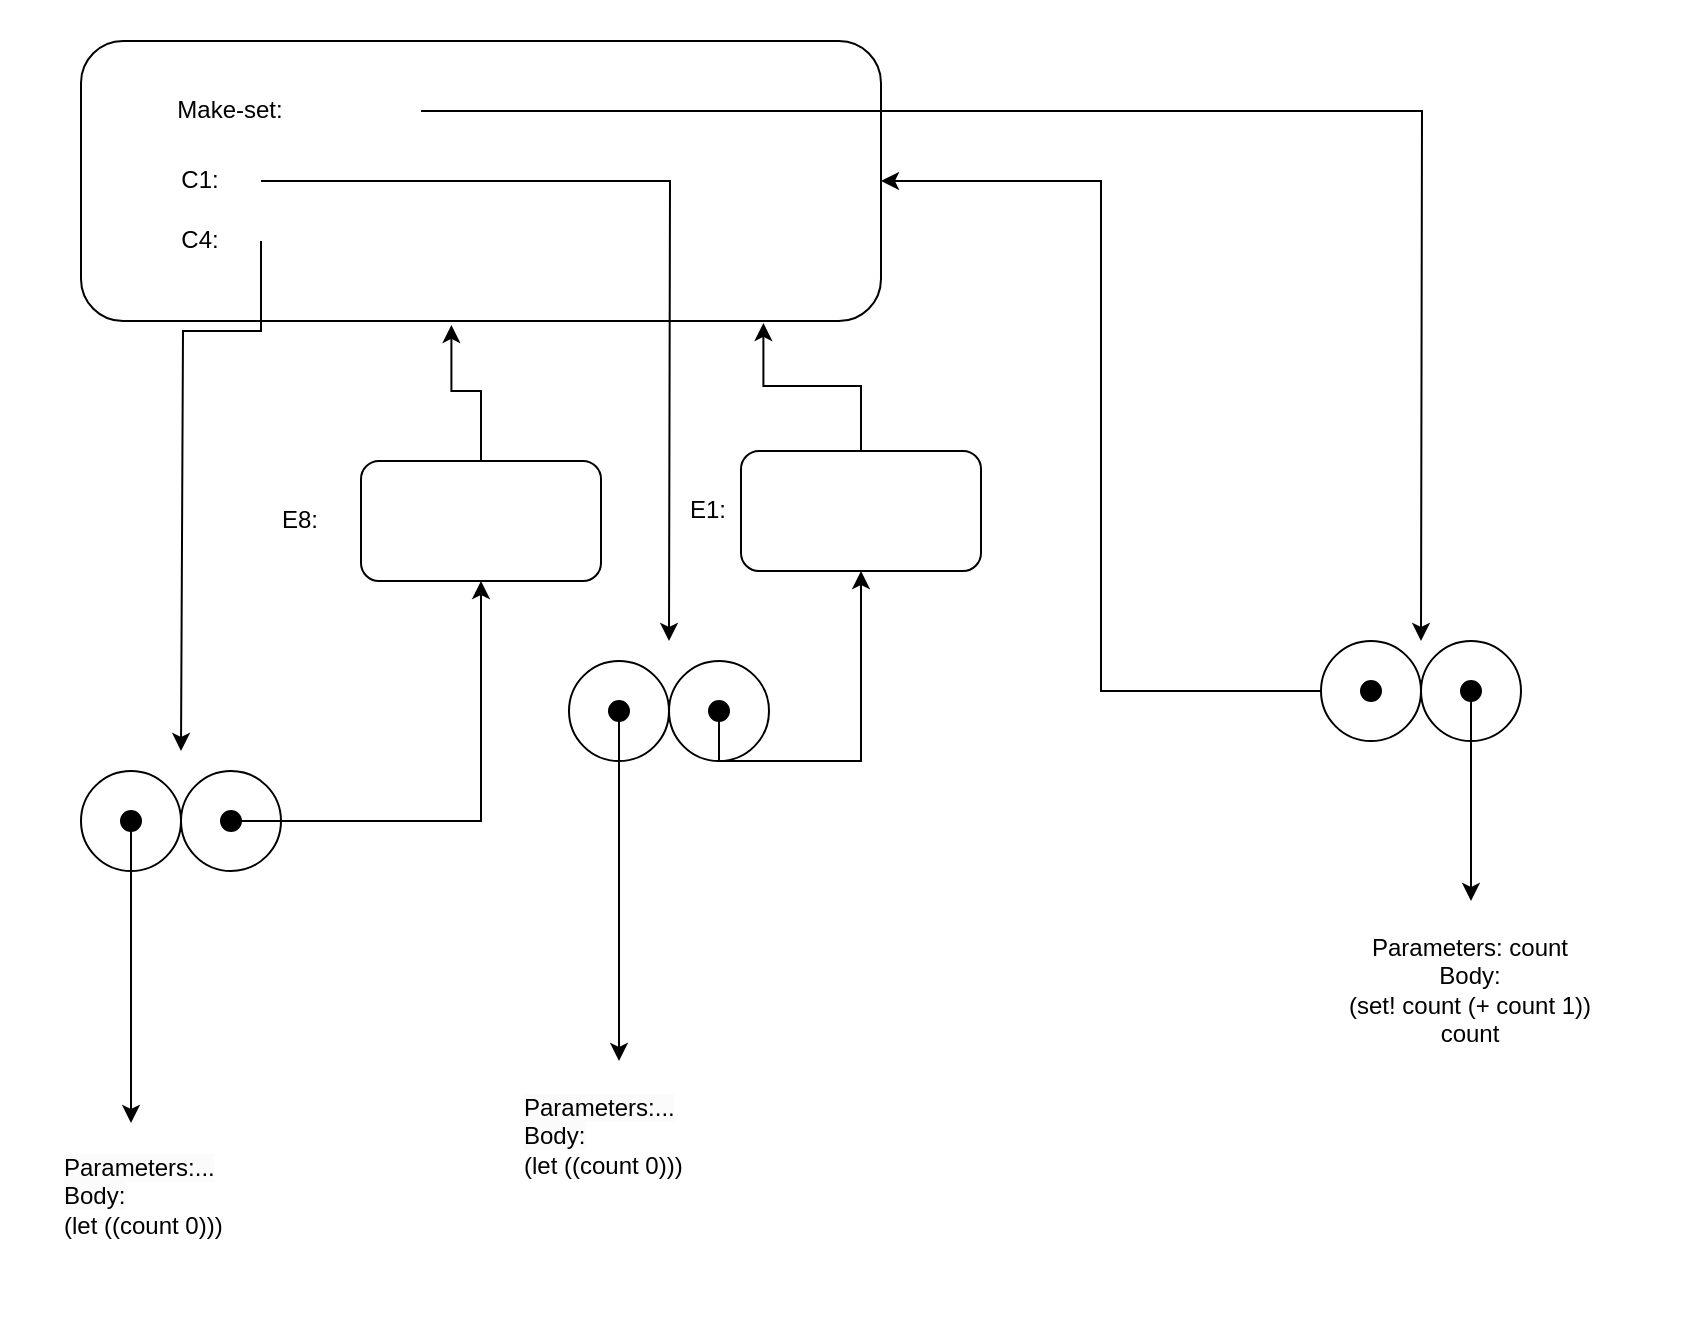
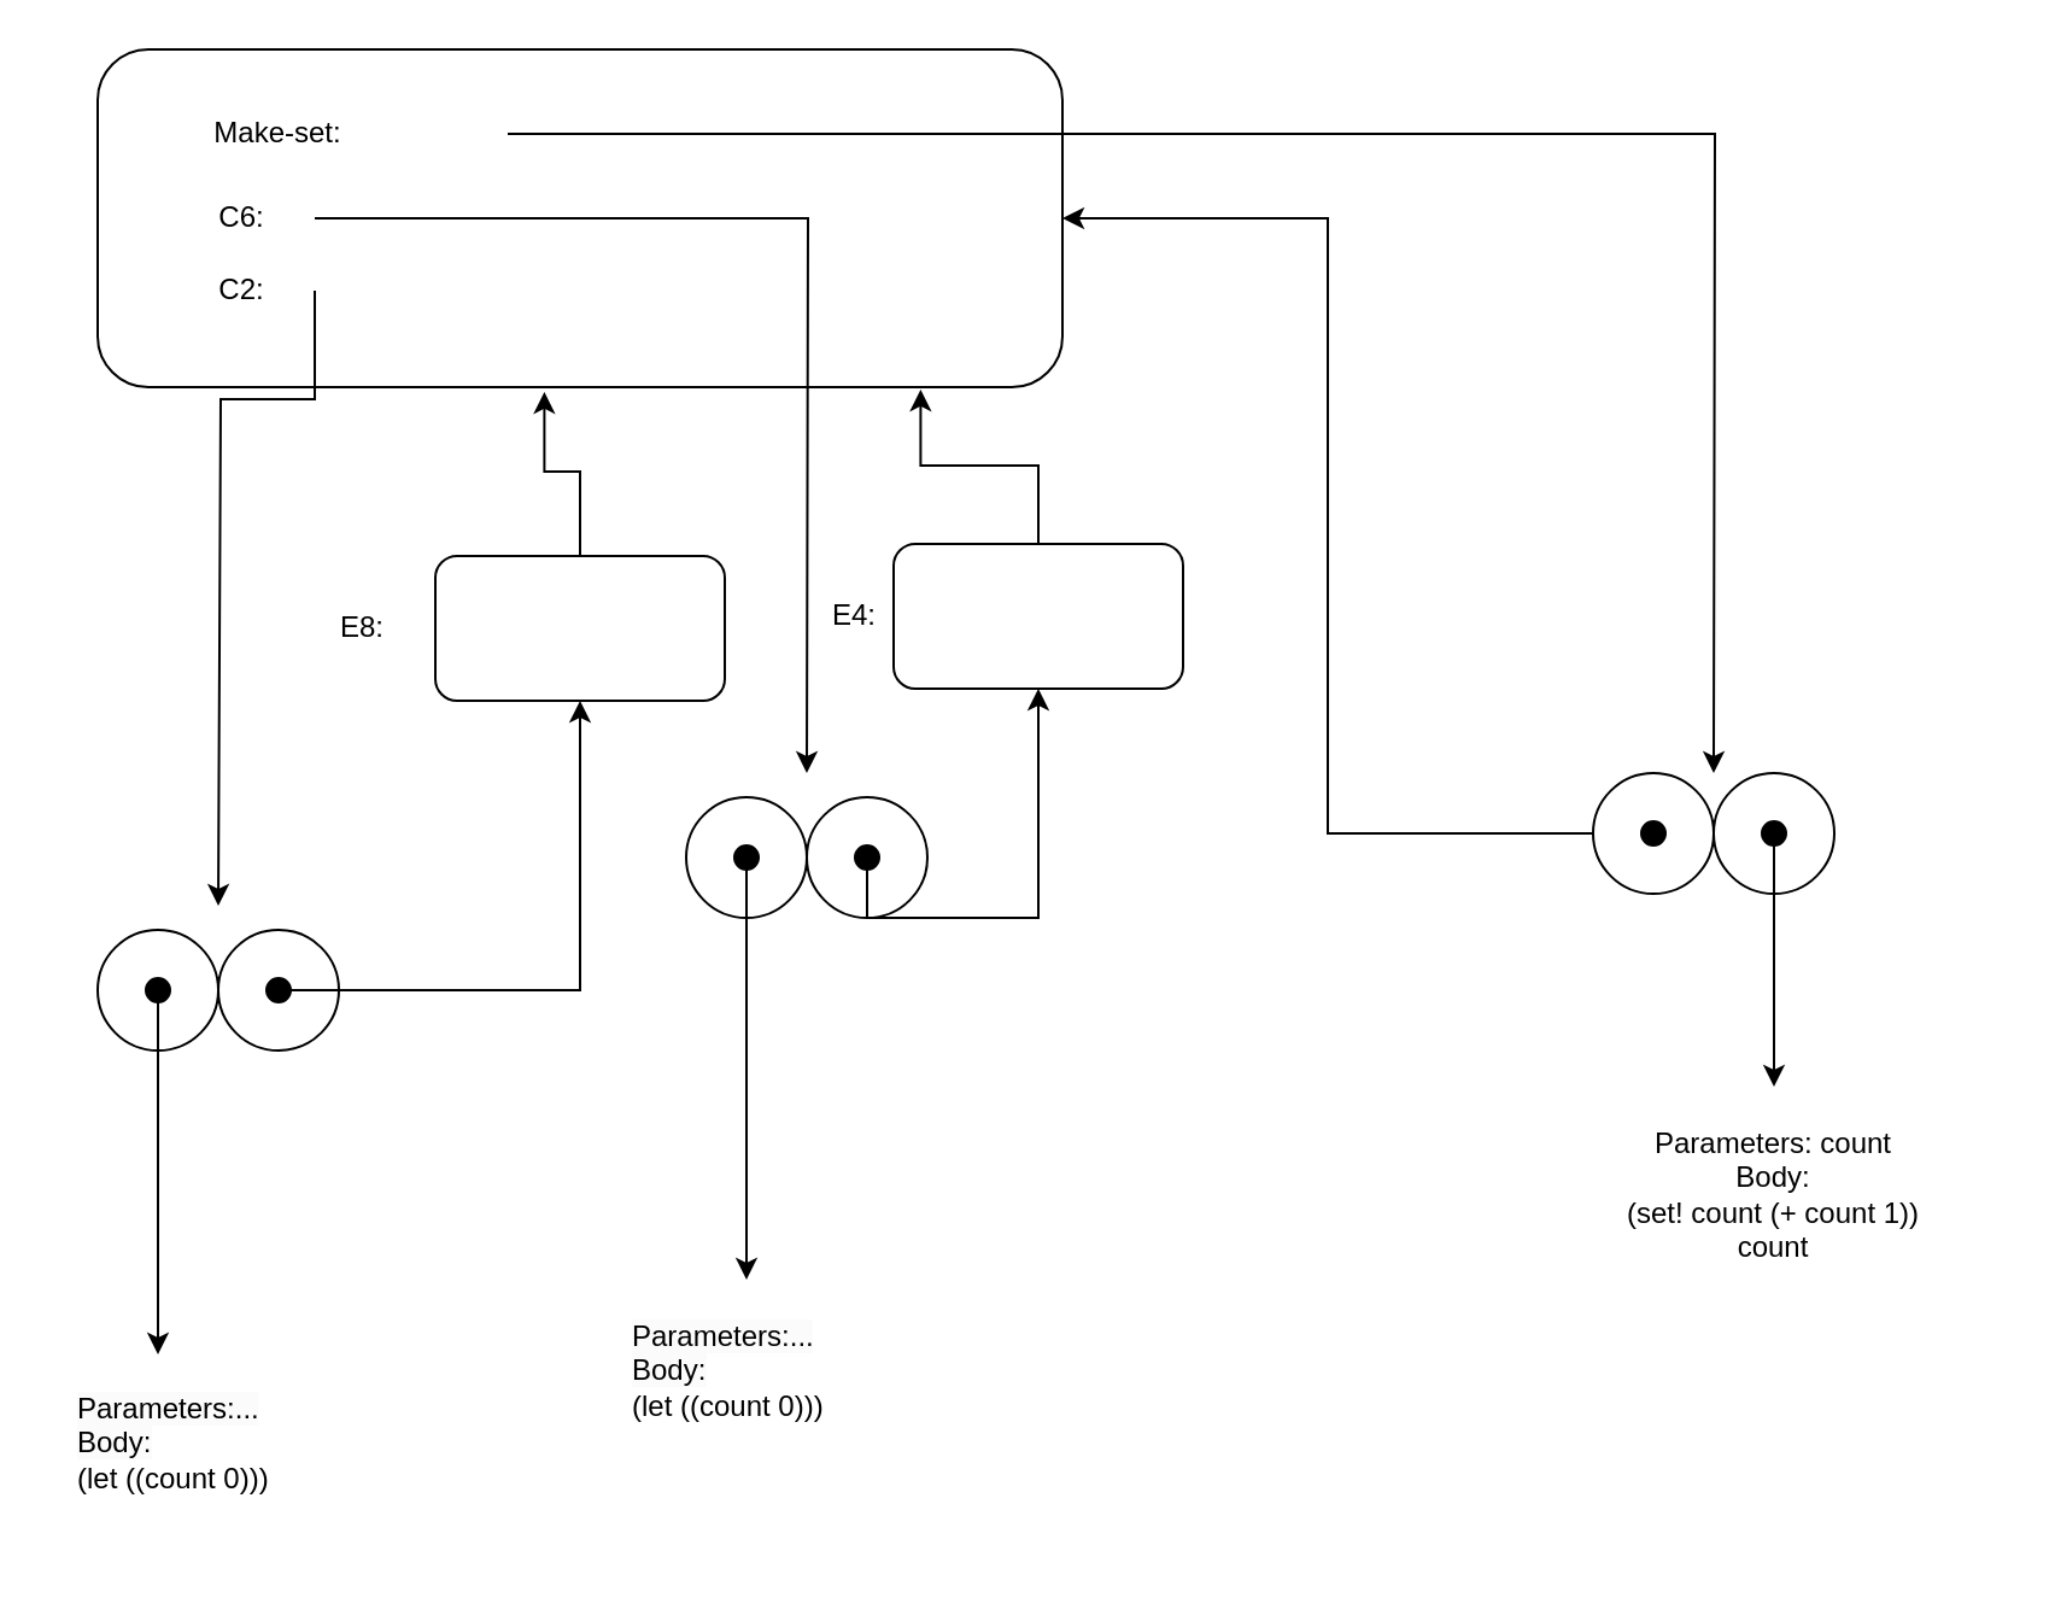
  <mxCell id="0" />
  <mxCell id="1" parent="0" />
  <mxCell id="2" value="" style="rounded=1;whiteSpace=wrap;html=1;" vertex="1" parent="1"><mxGeometry x="40" y="20" width="400" height="140" as="geometry" /></mxCell>
  <mxCell id="3" style="edgeStyle=orthogonalEdgeStyle;rounded=0;orthogonalLoop=1;jettySize=auto;html=1;exitX=1;exitY=0.5;exitDx=0;exitDy=0;" edge="1" parent="1" source="4"><mxGeometry relative="1" as="geometry"><mxPoint x="710" y="320" as="targetPoint" /></mxGeometry></mxCell>
  <mxCell id="4" value="Make-set:" style="text;html=1;strokeColor=none;fillColor=none;align=center;verticalAlign=middle;whiteSpace=wrap;rounded=0;" vertex="1" parent="1"><mxGeometry x="20" y="40" width="190" height="30" as="geometry" /></mxCell>
  <mxCell id="5" style="edgeStyle=orthogonalEdgeStyle;rounded=0;orthogonalLoop=1;jettySize=auto;html=1;" edge="1" parent="1" source="6"><mxGeometry relative="1" as="geometry"><mxPoint x="334" y="320" as="targetPoint" /><mxPoint x="-96" y="130" as="sourcePoint" /></mxGeometry></mxCell>
- <mxCell id="6" value="C1:" style="text;html=1;strokeColor=none;fillColor=none;align=center;verticalAlign=middle;whiteSpace=wrap;rounded=0;" vertex="1" parent="1"><mxGeometry x="70" y="75" width="60" height="30" as="geometry" /></mxCell>
+ <mxCell id="6" value="C6:" style="text;html=1;strokeColor=none;fillColor=none;align=center;verticalAlign=middle;whiteSpace=wrap;rounded=0;" vertex="1" parent="1"><mxGeometry x="70" y="75" width="60" height="30" as="geometry" /></mxCell>
  <mxCell id="7" style="edgeStyle=orthogonalEdgeStyle;rounded=0;orthogonalLoop=1;jettySize=auto;html=1;exitX=0.5;exitY=1;exitDx=0;exitDy=0;" edge="1" parent="1" source="2" target="2"><mxGeometry relative="1" as="geometry" /></mxCell>
  <mxCell id="8" value="" style="ellipse;whiteSpace=wrap;html=1;aspect=fixed;" vertex="1" parent="1"><mxGeometry x="284" y="330" width="50" height="50" as="geometry" /></mxCell>
  <mxCell id="9" style="edgeStyle=orthogonalEdgeStyle;rounded=0;orthogonalLoop=1;jettySize=auto;html=1;exitX=0.5;exitY=1;exitDx=0;exitDy=0;" edge="1" parent="1" source="10"><mxGeometry relative="1" as="geometry"><mxPoint x="309" y="530" as="targetPoint" /></mxGeometry></mxCell>
  <mxCell id="10" value="" style="ellipse;whiteSpace=wrap;html=1;aspect=fixed;fillColor=#000000;" vertex="1" parent="1"><mxGeometry x="304" y="350" width="10" height="10" as="geometry" /></mxCell>
  <mxCell id="11" value="" style="ellipse;whiteSpace=wrap;html=1;aspect=fixed;" vertex="1" parent="1"><mxGeometry x="334" y="330" width="50" height="50" as="geometry" /></mxCell>
  <mxCell id="12" style="edgeStyle=orthogonalEdgeStyle;rounded=0;orthogonalLoop=1;jettySize=auto;html=1;exitX=0.5;exitY=1;exitDx=0;exitDy=0;" edge="1" parent="1" source="13" target="25"><mxGeometry relative="1" as="geometry"><mxPoint x="359" y="600" as="targetPoint" /></mxGeometry></mxCell>
  <mxCell id="13" value="" style="ellipse;whiteSpace=wrap;html=1;aspect=fixed;fillColor=#000000;" vertex="1" parent="1"><mxGeometry x="354" y="350" width="10" height="10" as="geometry" /></mxCell>
  <mxCell id="14" style="edgeStyle=orthogonalEdgeStyle;rounded=0;orthogonalLoop=1;jettySize=auto;html=1;exitX=1;exitY=0.5;exitDx=0;exitDy=0;" edge="1" parent="1" source="15"><mxGeometry relative="1" as="geometry"><mxPoint x="90" y="375" as="targetPoint" /><Array as="points"><mxPoint x="91" y="165" /></Array></mxGeometry></mxCell>
- <mxCell id="15" value="C4:" style="text;html=1;strokeColor=none;fillColor=none;align=center;verticalAlign=middle;whiteSpace=wrap;rounded=0;" vertex="1" parent="1"><mxGeometry x="70" y="105" width="60" height="30" as="geometry" /></mxCell>
+ <mxCell id="15" value="C2:" style="text;html=1;strokeColor=none;fillColor=none;align=center;verticalAlign=middle;whiteSpace=wrap;rounded=0;" vertex="1" parent="1"><mxGeometry x="70" y="105" width="60" height="30" as="geometry" /></mxCell>
  <mxCell id="16" value="" style="ellipse;whiteSpace=wrap;html=1;aspect=fixed;" vertex="1" parent="1"><mxGeometry x="40" y="385" width="50" height="50" as="geometry" /></mxCell>
  <mxCell id="17" style="edgeStyle=orthogonalEdgeStyle;rounded=0;orthogonalLoop=1;jettySize=auto;html=1;exitX=0.5;exitY=1;exitDx=0;exitDy=0;" edge="1" parent="1" source="18"><mxGeometry relative="1" as="geometry"><mxPoint x="65" y="561" as="targetPoint" /></mxGeometry></mxCell>
  <mxCell id="18" value="" style="ellipse;whiteSpace=wrap;html=1;aspect=fixed;fillColor=#000000;" vertex="1" parent="1"><mxGeometry x="60" y="405" width="10" height="10" as="geometry" /></mxCell>
  <mxCell id="19" value="" style="ellipse;whiteSpace=wrap;html=1;aspect=fixed;" vertex="1" parent="1"><mxGeometry x="90" y="385" width="50" height="50" as="geometry" /></mxCell>
  <mxCell id="20" style="edgeStyle=orthogonalEdgeStyle;rounded=0;orthogonalLoop=1;jettySize=auto;html=1;exitX=1;exitY=0.5;exitDx=0;exitDy=0;entryX=0.5;entryY=1;entryDx=0;entryDy=0;" edge="1" parent="1" source="21" target="22"><mxGeometry relative="1" as="geometry" /></mxCell>
  <mxCell id="21" value="" style="ellipse;whiteSpace=wrap;html=1;aspect=fixed;fillColor=#000000;" vertex="1" parent="1"><mxGeometry x="110" y="405" width="10" height="10" as="geometry" /></mxCell>
  <mxCell id="22" value="" style="rounded=1;whiteSpace=wrap;html=1;" vertex="1" parent="1"><mxGeometry x="180" y="230" width="120" height="60" as="geometry" /></mxCell>
  <mxCell id="23" value="E8:" style="text;html=1;strokeColor=none;fillColor=none;align=center;verticalAlign=middle;whiteSpace=wrap;rounded=0;" vertex="1" parent="1"><mxGeometry x="120" y="245" width="60" height="30" as="geometry" /></mxCell>
- <mxCell id="24" value="E1:" style="text;html=1;strokeColor=none;fillColor=none;align=center;verticalAlign=middle;whiteSpace=wrap;rounded=0;" vertex="1" parent="1"><mxGeometry x="324" y="240" width="60" height="30" as="geometry" /></mxCell>
+ <mxCell id="24" value="E4:" style="text;html=1;strokeColor=none;fillColor=none;align=center;verticalAlign=middle;whiteSpace=wrap;rounded=0;" vertex="1" parent="1"><mxGeometry x="324" y="240" width="60" height="30" as="geometry" /></mxCell>
  <mxCell id="25" value="" style="rounded=1;whiteSpace=wrap;html=1;" vertex="1" parent="1"><mxGeometry x="370" y="225" width="120" height="60" as="geometry" /></mxCell>
  <mxCell id="26" style="edgeStyle=orthogonalEdgeStyle;rounded=0;orthogonalLoop=1;jettySize=auto;html=1;exitX=0.5;exitY=0;exitDx=0;exitDy=0;entryX=0.463;entryY=1.014;entryDx=0;entryDy=0;entryPerimeter=0;" edge="1" parent="1" source="22" target="2"><mxGeometry relative="1" as="geometry" /></mxCell>
  <mxCell id="27" style="edgeStyle=orthogonalEdgeStyle;rounded=0;orthogonalLoop=1;jettySize=auto;html=1;exitX=0.5;exitY=0;exitDx=0;exitDy=0;entryX=0.853;entryY=1.007;entryDx=0;entryDy=0;entryPerimeter=0;" edge="1" parent="1" source="25" target="2"><mxGeometry relative="1" as="geometry" /></mxCell>
  <mxCell id="28" style="edgeStyle=orthogonalEdgeStyle;rounded=0;orthogonalLoop=1;jettySize=auto;html=1;entryX=1;entryY=0.5;entryDx=0;entryDy=0;" edge="1" parent="1" source="29" target="2"><mxGeometry relative="1" as="geometry" /></mxCell>
  <mxCell id="29" value="" style="ellipse;whiteSpace=wrap;html=1;aspect=fixed;" vertex="1" parent="1"><mxGeometry x="660" y="320" width="50" height="50" as="geometry" /></mxCell>
  <mxCell id="30" value="" style="ellipse;whiteSpace=wrap;html=1;aspect=fixed;fillColor=#000000;" vertex="1" parent="1"><mxGeometry x="680" y="340" width="10" height="10" as="geometry" /></mxCell>
  <mxCell id="31" value="" style="ellipse;whiteSpace=wrap;html=1;aspect=fixed;" vertex="1" parent="1"><mxGeometry x="710" y="320" width="50" height="50" as="geometry" /></mxCell>
  <mxCell id="32" style="edgeStyle=orthogonalEdgeStyle;rounded=0;orthogonalLoop=1;jettySize=auto;html=1;exitX=0.5;exitY=1;exitDx=0;exitDy=0;" edge="1" parent="1" source="33"><mxGeometry relative="1" as="geometry"><mxPoint x="735" y="450" as="targetPoint" /></mxGeometry></mxCell>
  <mxCell id="33" value="" style="ellipse;whiteSpace=wrap;html=1;aspect=fixed;fillColor=#000000;" vertex="1" parent="1"><mxGeometry x="730" y="340" width="10" height="10" as="geometry" /></mxCell>
  <mxCell id="34" value="Parameters: count&lt;br&gt;Body:&lt;br&gt;(set! count (+ count 1))&lt;br&gt;count" style="text;html=1;strokeColor=none;fillColor=none;align=center;verticalAlign=middle;whiteSpace=wrap;rounded=0;" vertex="1" parent="1"><mxGeometry x="640" y="470" width="190" height="50" as="geometry" /></mxCell>
  <mxCell id="35" value="&lt;span style=&quot;caret-color: rgb(0, 0, 0); color: rgb(0, 0, 0); font-family: Helvetica; font-size: 12px; font-style: normal; font-variant-caps: normal; font-weight: 400; letter-spacing: normal; text-align: center; text-indent: 0px; text-transform: none; word-spacing: 0px; -webkit-text-stroke-width: 0px; background-color: rgb(251, 251, 251); text-decoration: none; float: none; display: inline !important;&quot;&gt;Parameters:...&lt;/span&gt;&lt;br style=&quot;border-color: var(--border-color); caret-color: rgb(0, 0, 0); color: rgb(0, 0, 0); font-family: Helvetica; font-size: 12px; font-style: normal; font-variant-caps: normal; font-weight: 400; letter-spacing: normal; text-align: center; text-indent: 0px; text-transform: none; word-spacing: 0px; -webkit-text-stroke-width: 0px; text-decoration: none;&quot;&gt;&lt;span style=&quot;caret-color: rgb(0, 0, 0); color: rgb(0, 0, 0); font-family: Helvetica; font-size: 12px; font-style: normal; font-variant-caps: normal; font-weight: 400; letter-spacing: normal; text-align: center; text-indent: 0px; text-transform: none; word-spacing: 0px; -webkit-text-stroke-width: 0px; background-color: rgb(251, 251, 251); text-decoration: none; float: none; display: inline !important;&quot;&gt;Body:&lt;/span&gt;&lt;br style=&quot;border-color: var(--border-color); caret-color: rgb(0, 0, 0); color: rgb(0, 0, 0); font-family: Helvetica; font-size: 12px; font-style: normal; font-variant-caps: normal; font-weight: 400; letter-spacing: normal; text-align: center; text-indent: 0px; text-transform: none; word-spacing: 0px; -webkit-text-stroke-width: 0px; text-decoration: none;&quot;&gt;&lt;div style=&quot;text-align: center;&quot;&gt;(let ((count 0)))&lt;/div&gt;" style="text;whiteSpace=wrap;html=1;" vertex="1" parent="1"><mxGeometry x="260" y="540" width="150" height="80" as="geometry" /></mxCell>
  <mxCell id="36" value="&lt;span style=&quot;caret-color: rgb(0, 0, 0); color: rgb(0, 0, 0); font-family: Helvetica; font-size: 12px; font-style: normal; font-variant-caps: normal; font-weight: 400; letter-spacing: normal; text-align: center; text-indent: 0px; text-transform: none; word-spacing: 0px; -webkit-text-stroke-width: 0px; background-color: rgb(251, 251, 251); text-decoration: none; float: none; display: inline !important;&quot;&gt;Parameters:...&lt;/span&gt;&lt;br style=&quot;border-color: var(--border-color); caret-color: rgb(0, 0, 0); color: rgb(0, 0, 0); font-family: Helvetica; font-size: 12px; font-style: normal; font-variant-caps: normal; font-weight: 400; letter-spacing: normal; text-align: center; text-indent: 0px; text-transform: none; word-spacing: 0px; -webkit-text-stroke-width: 0px; text-decoration: none;&quot;&gt;&lt;span style=&quot;caret-color: rgb(0, 0, 0); color: rgb(0, 0, 0); font-family: Helvetica; font-size: 12px; font-style: normal; font-variant-caps: normal; font-weight: 400; letter-spacing: normal; text-align: center; text-indent: 0px; text-transform: none; word-spacing: 0px; -webkit-text-stroke-width: 0px; background-color: rgb(251, 251, 251); text-decoration: none; float: none; display: inline !important;&quot;&gt;Body:&lt;/span&gt;&lt;br style=&quot;border-color: var(--border-color); caret-color: rgb(0, 0, 0); color: rgb(0, 0, 0); font-family: Helvetica; font-size: 12px; font-style: normal; font-variant-caps: normal; font-weight: 400; letter-spacing: normal; text-align: center; text-indent: 0px; text-transform: none; word-spacing: 0px; -webkit-text-stroke-width: 0px; text-decoration: none;&quot;&gt;&lt;div style=&quot;text-align: center;&quot;&gt;(let ((count 0)))&lt;/div&gt;" style="text;whiteSpace=wrap;html=1;" vertex="1" parent="1"><mxGeometry x="30" y="570" width="150" height="80" as="geometry" /></mxCell>
